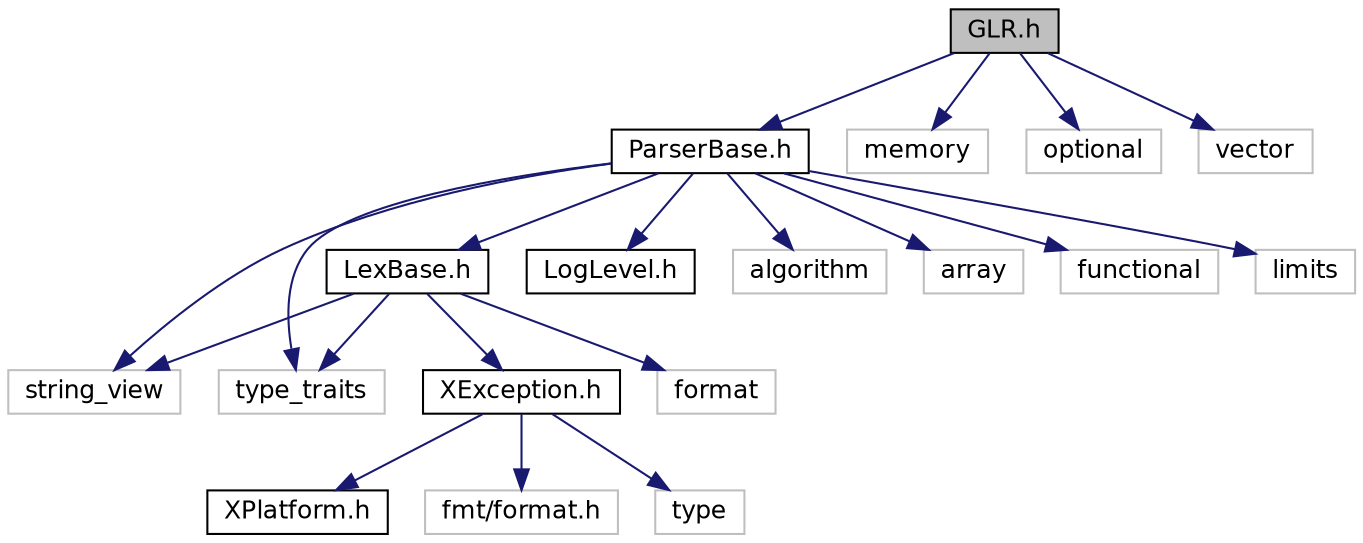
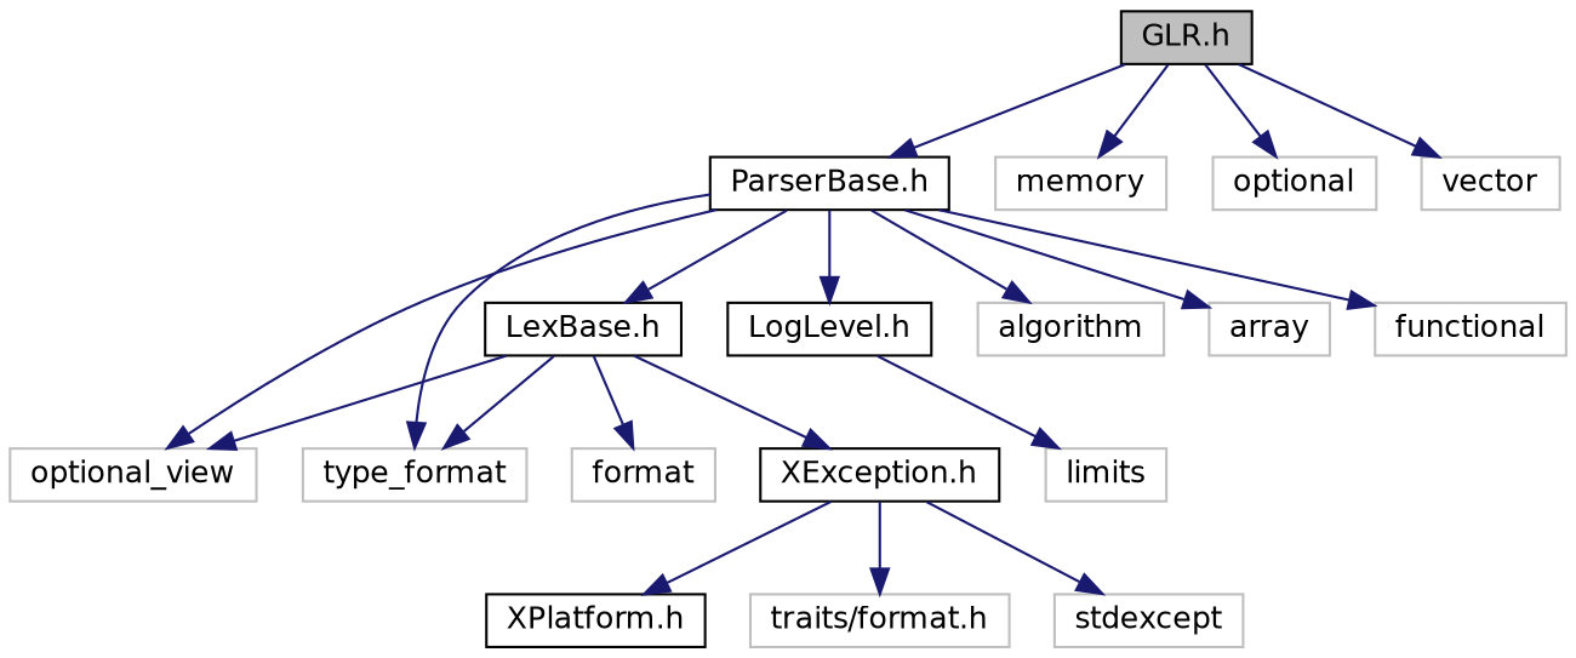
  digraph {
    node [color=grey75 fillcolor=white fontname=Helvetica fontsize=12 shape=record style=filled]
    edge [color=midnightblue fontname=Helvetica fontsize=12 labelfontname=Helvetica labelfontsize=12 style=solid]
    n1 [color=black fillcolor=grey75 fontcolor=black height=0.2 label="GLR.h" width=0.4]
    n2 [color=black height=0.2 label="ParserBase.h" width=0.4]
    n3 [height=0.2 label=memory width=0.4]
    n4 [height=0.2 label=optional width=0.4]
    n5 [height=0.2 label=vector width=0.4]
    n6 [color=black height=0.2 label="LexBase.h" width=0.4]
-   n7 [height=0.2 label=string_view width=0.4]
-   n8 [height=0.2 label=type_traits width=0.4]
+   n7 [height=0.2 label=optional_view width=0.4]
+   n8 [height=0.2 label=type_format width=0.4]
    n9 [color=black height=0.2 label="LogLevel.h" width=0.4]
    n10 [height=0.2 label=algorithm width=0.4]
    n11 [height=0.2 label=array width=0.4]
    n12 [height=0.2 label=functional width=0.4]
    n13 [height=0.2 label=limits width=0.4]
    n14 [color=black height=0.2 label="XException.h" width=0.4]
    n15 [height=0.2 label=format width=0.4]
    n16 [color=black height=0.2 label="XPlatform.h" width=0.4]
-   n17 [height=0.2 label="fmt/format.h" width=0.4]
-   n18 [height=0.2 label=type width=0.4]
+   n17 [height=0.2 label="traits/format.h" width=0.4]
+   n18 [height=0.2 label=stdexcept width=0.4]
    n1 -> n2
    n1 -> n3
    n1 -> n4
    n1 -> n5
    n2 -> n6
    n2 -> n7
    n2 -> n8
    n2 -> n9
    n2 -> n10
    n2 -> n11
    n2 -> n12
-   n2 -> n13
+   n9 -> n13
    n6 -> n7
    n6 -> n8
    n6 -> n14
    n6 -> n15
    n14 -> n16
    n14 -> n17
    n14 -> n18
  }
